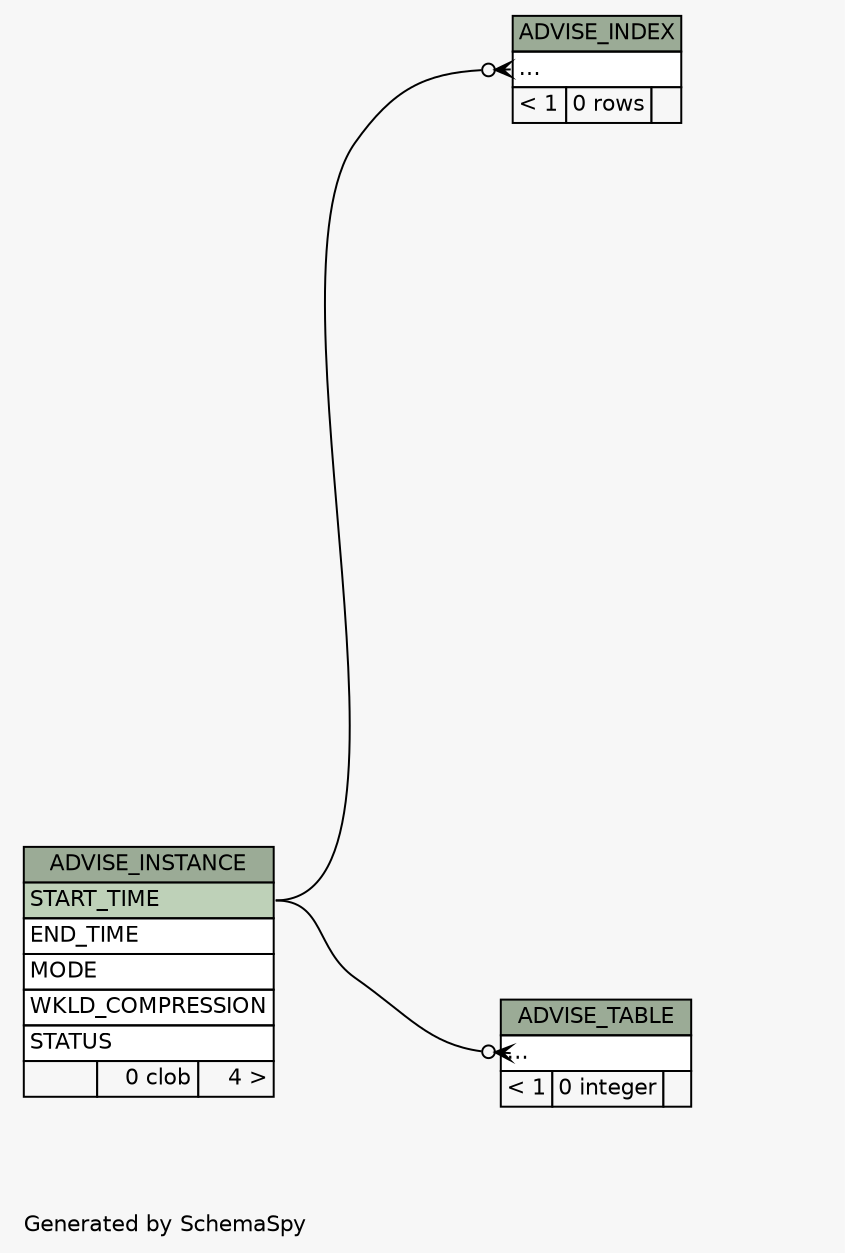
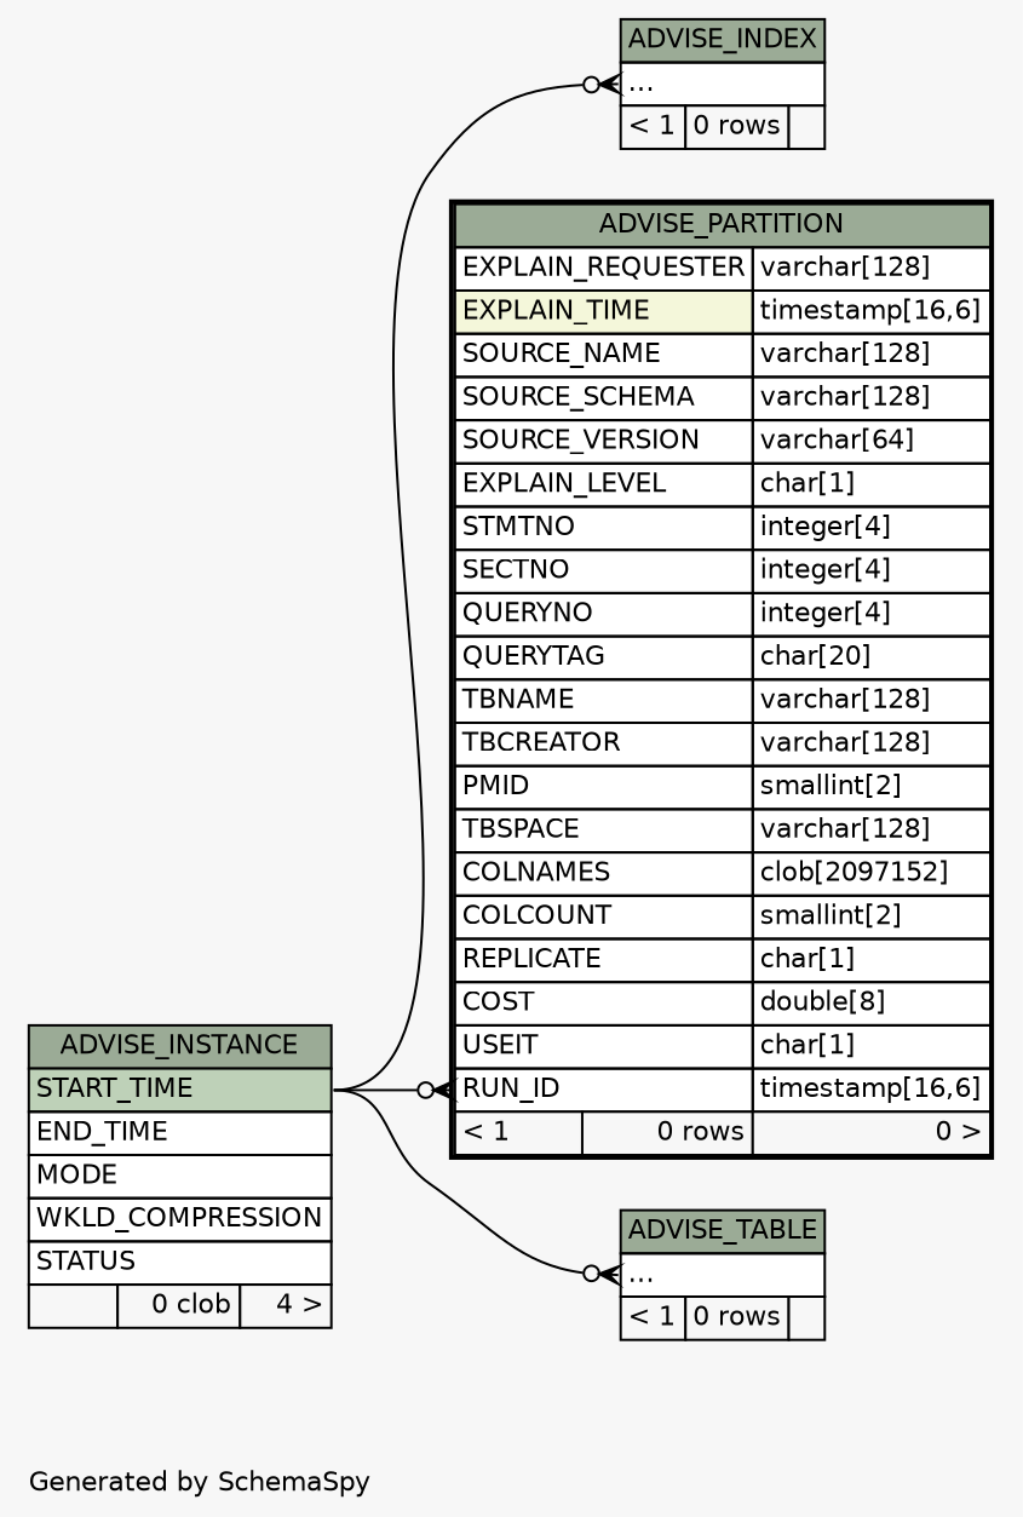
  digraph {
    bgcolor="#f7f7f7"
    fontname=Helvetica
    fontsize=11
    label="\nGenerated by SchemaSpy"
    labeljust=l
    nodesep=0.18
    rankdir=RL
    ranksep=0.46
    node [fontname=Helvetica fontsize=11 shape=plaintext]
    edge [arrowhead=none arrowsize=0.8 arrowtail=crowodot dir=back headport="START_TIME:e" tailport="elipses:w"]
    n1 [label=<     <TABLE BORDER="0" CELLBORDER="1" CELLSPACING="0" BGCOLOR="#ffffff">       <TR><TD COLSPAN="3" BGCOLOR="#9bab96" ALIGN="CENTER">ADVISE_INDEX</TD></TR>       <TR><TD PORT="elipses" COLSPAN="3" ALIGN="LEFT">...</TD></TR>       <TR><TD ALIGN="LEFT" BGCOLOR="#f7f7f7">&lt; 1</TD><TD ALIGN="RIGHT" BGCOLOR="#f7f7f7">0 rows</TD><TD ALIGN="RIGHT" BGCOLOR="#f7f7f7">  </TD></TR>     </TABLE>>]
    n2 [label=<     <TABLE BORDER="0" CELLBORDER="1" CELLSPACING="0" BGCOLOR="#ffffff">       <TR><TD COLSPAN="3" BGCOLOR="#9bab96" ALIGN="CENTER">ADVISE_INSTANCE</TD></TR>       <TR><TD PORT="START_TIME" COLSPAN="3" BGCOLOR="#bed1b8" ALIGN="LEFT">START_TIME</TD></TR>       <TR><TD PORT="END_TIME" COLSPAN="3" ALIGN="LEFT">END_TIME</TD></TR>       <TR><TD PORT="MODE" COLSPAN="3" ALIGN="LEFT">MODE</TD></TR>       <TR><TD PORT="WKLD_COMPRESSION" COLSPAN="3" ALIGN="LEFT">WKLD_COMPRESSION</TD></TR>       <TR><TD PORT="STATUS" COLSPAN="3" ALIGN="LEFT">STATUS</TD></TR>       <TR><TD ALIGN="LEFT" BGCOLOR="#f7f7f7">  </TD><TD ALIGN="RIGHT" BGCOLOR="#f7f7f7">0 clob</TD><TD ALIGN="RIGHT" BGCOLOR="#f7f7f7">4 &gt;</TD></TR>     </TABLE>>]
-   n4 [label=<     <TABLE BORDER="0" CELLBORDER="1" CELLSPACING="0" BGCOLOR="#ffffff">       <TR><TD COLSPAN="3" BGCOLOR="#9bab96" ALIGN="CENTER">ADVISE_TABLE</TD></TR>       <TR><TD PORT="elipses" COLSPAN="3" ALIGN="LEFT">...</TD></TR>       <TR><TD ALIGN="LEFT" BGCOLOR="#f7f7f7">&lt; 1</TD><TD ALIGN="RIGHT" BGCOLOR="#f7f7f7">0 integer</TD><TD ALIGN="RIGHT" BGCOLOR="#f7f7f7">  </TD></TR>     </TABLE>>]
+   n3 [label=<     <TABLE BORDER="2" CELLBORDER="1" CELLSPACING="0" BGCOLOR="#ffffff">       <TR><TD COLSPAN="3" BGCOLOR="#9bab96" ALIGN="CENTER">ADVISE_PARTITION</TD></TR>       <TR><TD PORT="EXPLAIN_REQUESTER" COLSPAN="2" ALIGN="LEFT">EXPLAIN_REQUESTER</TD><TD PORT="EXPLAIN_REQUESTER.type" ALIGN="LEFT">varchar[128]</TD></TR>       <TR><TD PORT="EXPLAIN_TIME" COLSPAN="2" BGCOLOR="#f4f7da" ALIGN="LEFT">EXPLAIN_TIME</TD><TD PORT="EXPLAIN_TIME.type" ALIGN="LEFT">timestamp[16,6]</TD></TR>       <TR><TD PORT="SOURCE_NAME" COLSPAN="2" ALIGN="LEFT">SOURCE_NAME</TD><TD PORT="SOURCE_NAME.type" ALIGN="LEFT">varchar[128]</TD></TR>       <TR><TD PORT="SOURCE_SCHEMA" COLSPAN="2" ALIGN="LEFT">SOURCE_SCHEMA</TD><TD PORT="SOURCE_SCHEMA.type" ALIGN="LEFT">varchar[128]</TD></TR>       <TR><TD PORT="SOURCE_VERSION" COLSPAN="2" ALIGN="LEFT">SOURCE_VERSION</TD><TD PORT="SOURCE_VERSION.type" ALIGN="LEFT">varchar[64]</TD></TR>       <TR><TD PORT="EXPLAIN_LEVEL" COLSPAN="2" ALIGN="LEFT">EXPLAIN_LEVEL</TD><TD PORT="EXPLAIN_LEVEL.type" ALIGN="LEFT">char[1]</TD></TR>       <TR><TD PORT="STMTNO" COLSPAN="2" ALIGN="LEFT">STMTNO</TD><TD PORT="STMTNO.type" ALIGN="LEFT">integer[4]</TD></TR>       <TR><TD PORT="SECTNO" COLSPAN="2" ALIGN="LEFT">SECTNO</TD><TD PORT="SECTNO.type" ALIGN="LEFT">integer[4]</TD></TR>       <TR><TD PORT="QUERYNO" COLSPAN="2" ALIGN="LEFT">QUERYNO</TD><TD PORT="QUERYNO.type" ALIGN="LEFT">integer[4]</TD></TR>       <TR><TD PORT="QUERYTAG" COLSPAN="2" ALIGN="LEFT">QUERYTAG</TD><TD PORT="QUERYTAG.type" ALIGN="LEFT">char[20]</TD></TR>       <TR><TD PORT="TBNAME" COLSPAN="2" ALIGN="LEFT">TBNAME</TD><TD PORT="TBNAME.type" ALIGN="LEFT">varchar[128]</TD></TR>       <TR><TD PORT="TBCREATOR" COLSPAN="2" ALIGN="LEFT">TBCREATOR</TD><TD PORT="TBCREATOR.type" ALIGN="LEFT">varchar[128]</TD></TR>       <TR><TD PORT="PMID" COLSPAN="2" ALIGN="LEFT">PMID</TD><TD PORT="PMID.type" ALIGN="LEFT">smallint[2]</TD></TR>       <TR><TD PORT="TBSPACE" COLSPAN="2" ALIGN="LEFT">TBSPACE</TD><TD PORT="TBSPACE.type" ALIGN="LEFT">varchar[128]</TD></TR>       <TR><TD PORT="COLNAMES" COLSPAN="2" ALIGN="LEFT">COLNAMES</TD><TD PORT="COLNAMES.type" ALIGN="LEFT">clob[2097152]</TD></TR>       <TR><TD PORT="COLCOUNT" COLSPAN="2" ALIGN="LEFT">COLCOUNT</TD><TD PORT="COLCOUNT.type" ALIGN="LEFT">smallint[2]</TD></TR>       <TR><TD PORT="REPLICATE" COLSPAN="2" ALIGN="LEFT">REPLICATE</TD><TD PORT="REPLICATE.type" ALIGN="LEFT">char[1]</TD></TR>       <TR><TD PORT="COST" COLSPAN="2" ALIGN="LEFT">COST</TD><TD PORT="COST.type" ALIGN="LEFT">double[8]</TD></TR>       <TR><TD PORT="USEIT" COLSPAN="2" ALIGN="LEFT">USEIT</TD><TD PORT="USEIT.type" ALIGN="LEFT">char[1]</TD></TR>       <TR><TD PORT="RUN_ID" COLSPAN="2" ALIGN="LEFT">RUN_ID</TD><TD PORT="RUN_ID.type" ALIGN="LEFT">timestamp[16,6]</TD></TR>       <TR><TD ALIGN="LEFT" BGCOLOR="#f7f7f7">&lt; 1</TD><TD ALIGN="RIGHT" BGCOLOR="#f7f7f7">0 rows</TD><TD ALIGN="RIGHT" BGCOLOR="#f7f7f7">0 &gt;</TD></TR>     </TABLE>>]
+   n4 [label=<     <TABLE BORDER="0" CELLBORDER="1" CELLSPACING="0" BGCOLOR="#ffffff">       <TR><TD COLSPAN="3" BGCOLOR="#9bab96" ALIGN="CENTER">ADVISE_TABLE</TD></TR>       <TR><TD PORT="elipses" COLSPAN="3" ALIGN="LEFT">...</TD></TR>       <TR><TD ALIGN="LEFT" BGCOLOR="#f7f7f7">&lt; 1</TD><TD ALIGN="RIGHT" BGCOLOR="#f7f7f7">0 rows</TD><TD ALIGN="RIGHT" BGCOLOR="#f7f7f7">  </TD></TR>     </TABLE>>]
    n1 -> n2
+   n3 -> n2 [tailport="RUN_ID:w"]
    n4 -> n2
  }
